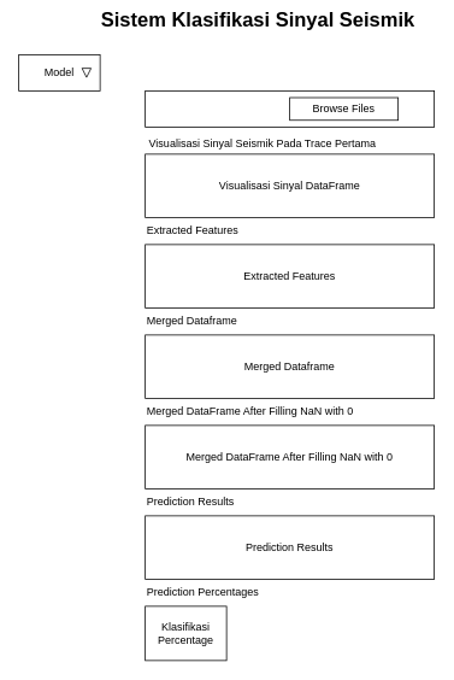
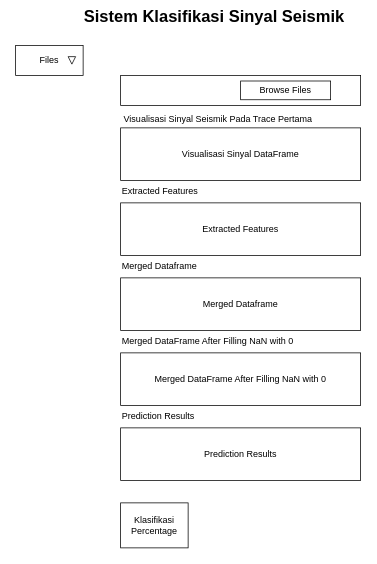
  <mxCell id="0" />
  <mxCell id="1" parent="0" />
- <mxCell id="2" value="Model" style="rounded=0;whiteSpace=wrap;html=1;fillColor=none;" vertex="1" parent="1"><mxGeometry x="20" y="60" width="90" height="40" as="geometry" /></mxCell>
+ <mxCell id="2" value="Files" style="rounded=0;whiteSpace=wrap;html=1;fillColor=none;" vertex="1" parent="1"><mxGeometry x="20" y="60" width="90" height="40" as="geometry" /></mxCell>
  <mxCell id="3" value="&lt;div style=&quot;font-size: 22px;&quot;&gt;&lt;font style=&quot;font-size: 22px;&quot;&gt;Sistem Klasifikasi Sinyal Seismik&lt;/font&gt;&lt;/div&gt;&lt;div style=&quot;font-size: 22px;&quot;&gt;&lt;br&gt;&lt;/div&gt;" style="text;html=1;align=center;verticalAlign=middle;whiteSpace=wrap;rounded=0;fontStyle=1" vertex="1" parent="1"><mxGeometry x="100" y="20" width="370" height="30" as="geometry" /></mxCell>
  <mxCell id="4" value="" style="rounded=0;whiteSpace=wrap;html=1;fillColor=none;" vertex="1" parent="1"><mxGeometry x="160" y="100" width="320" height="40" as="geometry" /></mxCell>
  <mxCell id="5" value="Browse Files" style="rounded=0;whiteSpace=wrap;html=1;fillColor=none;" vertex="1" parent="1"><mxGeometry x="320" y="107.5" width="120" height="25" as="geometry" /></mxCell>
  <mxCell id="6" value="Visualisasi Sinyal DataFrame" style="rounded=0;whiteSpace=wrap;html=1;fillColor=none;" vertex="1" parent="1"><mxGeometry x="160" y="170" width="320" height="70" as="geometry" /></mxCell>
  <mxCell id="7" value="Extracted Features" style="rounded=0;whiteSpace=wrap;html=1;fillColor=none;" vertex="1" parent="1"><mxGeometry x="160" y="270" width="320" height="70" as="geometry" /></mxCell>
  <mxCell id="8" value="Merged Dataframe" style="rounded=0;whiteSpace=wrap;html=1;fillColor=none;" vertex="1" parent="1"><mxGeometry x="160" y="370" width="320" height="70" as="geometry" /></mxCell>
  <mxCell id="9" value="&lt;div&gt;Merged DataFrame After Filling NaN with 0&lt;/div&gt;" style="rounded=0;whiteSpace=wrap;html=1;fillColor=none;" vertex="1" parent="1"><mxGeometry x="160" y="470" width="320" height="70" as="geometry" /></mxCell>
  <mxCell id="10" value="&lt;div&gt;Prediction Results&lt;/div&gt;" style="rounded=0;whiteSpace=wrap;html=1;fillColor=none;" vertex="1" parent="1"><mxGeometry x="160" y="570" width="320" height="70" as="geometry" /></mxCell>
  <mxCell id="11" value="&lt;div&gt;Klasifikasi Percentage&lt;/div&gt;" style="rounded=0;whiteSpace=wrap;html=1;fillColor=none;" vertex="1" parent="1"><mxGeometry x="160" y="670" width="90" height="60" as="geometry" /></mxCell>
  <mxCell id="12" value="&lt;div&gt;Visualisasi Sinyal Seismik Pada Trace Pertama&lt;/div&gt;&lt;div&gt;&lt;br&gt;&lt;/div&gt;" style="text;html=1;align=center;verticalAlign=middle;whiteSpace=wrap;rounded=0;" vertex="1" parent="1"><mxGeometry x="140" y="150" width="300" height="30" as="geometry" /></mxCell>
  <mxCell id="13" value="&lt;div&gt;Extracted Features&lt;/div&gt;" style="text;html=1;align=left;verticalAlign=middle;whiteSpace=wrap;rounded=0;" vertex="1" parent="1"><mxGeometry x="160" y="240" width="300" height="30" as="geometry" /></mxCell>
  <mxCell id="14" value="&lt;div&gt;Merged Dataframe&lt;/div&gt;" style="text;html=1;align=left;verticalAlign=middle;whiteSpace=wrap;rounded=0;" vertex="1" parent="1"><mxGeometry x="160" y="340" width="300" height="30" as="geometry" /></mxCell>
  <mxCell id="15" value="&lt;span style=&quot;text-align: center;&quot;&gt;Merged DataFrame After Filling NaN with 0&lt;/span&gt;" style="text;html=1;align=left;verticalAlign=middle;whiteSpace=wrap;rounded=0;" vertex="1" parent="1"><mxGeometry x="160" y="440" width="300" height="30" as="geometry" /></mxCell>
  <mxCell id="16" value="&lt;span style=&quot;text-align: center;&quot;&gt;Prediction Results&lt;/span&gt;" style="text;html=1;align=left;verticalAlign=middle;whiteSpace=wrap;rounded=0;" vertex="1" parent="1"><mxGeometry x="160" y="540" width="300" height="30" as="geometry" /></mxCell>
- <mxCell id="17" value="&lt;span style=&quot;text-align: center;&quot;&gt;Prediction Percentages&lt;/span&gt;" style="text;html=1;align=left;verticalAlign=middle;whiteSpace=wrap;rounded=0;" vertex="1" parent="1"><mxGeometry x="160" y="640" width="300" height="30" as="geometry" /></mxCell>
  <mxCell id="18" value="" style="triangle;whiteSpace=wrap;html=1;rotation=90;" vertex="1" parent="1"><mxGeometry x="90" y="75" width="10" height="10" as="geometry" /></mxCell>
